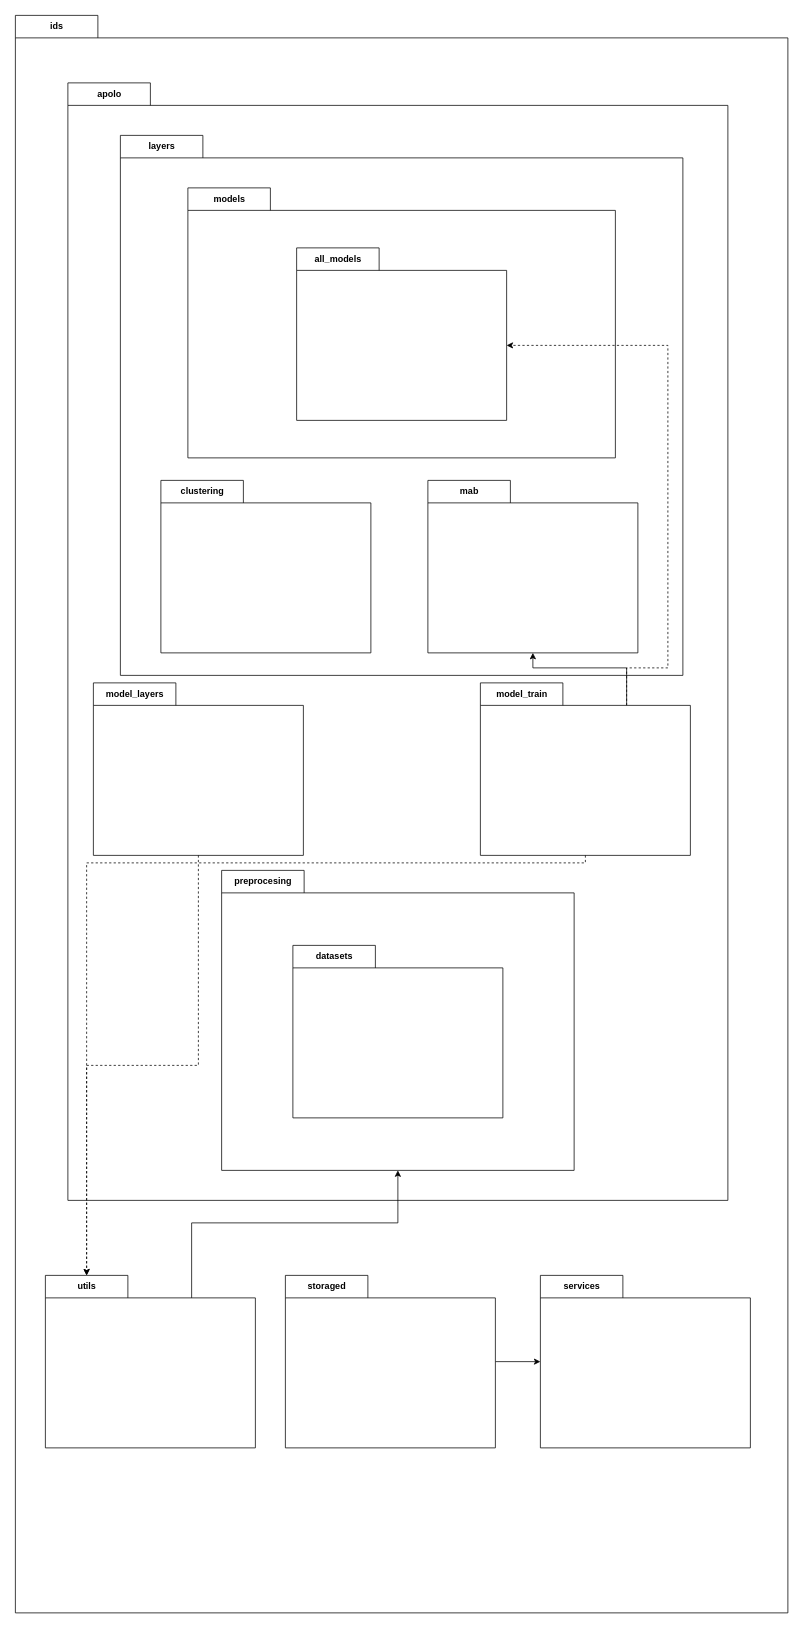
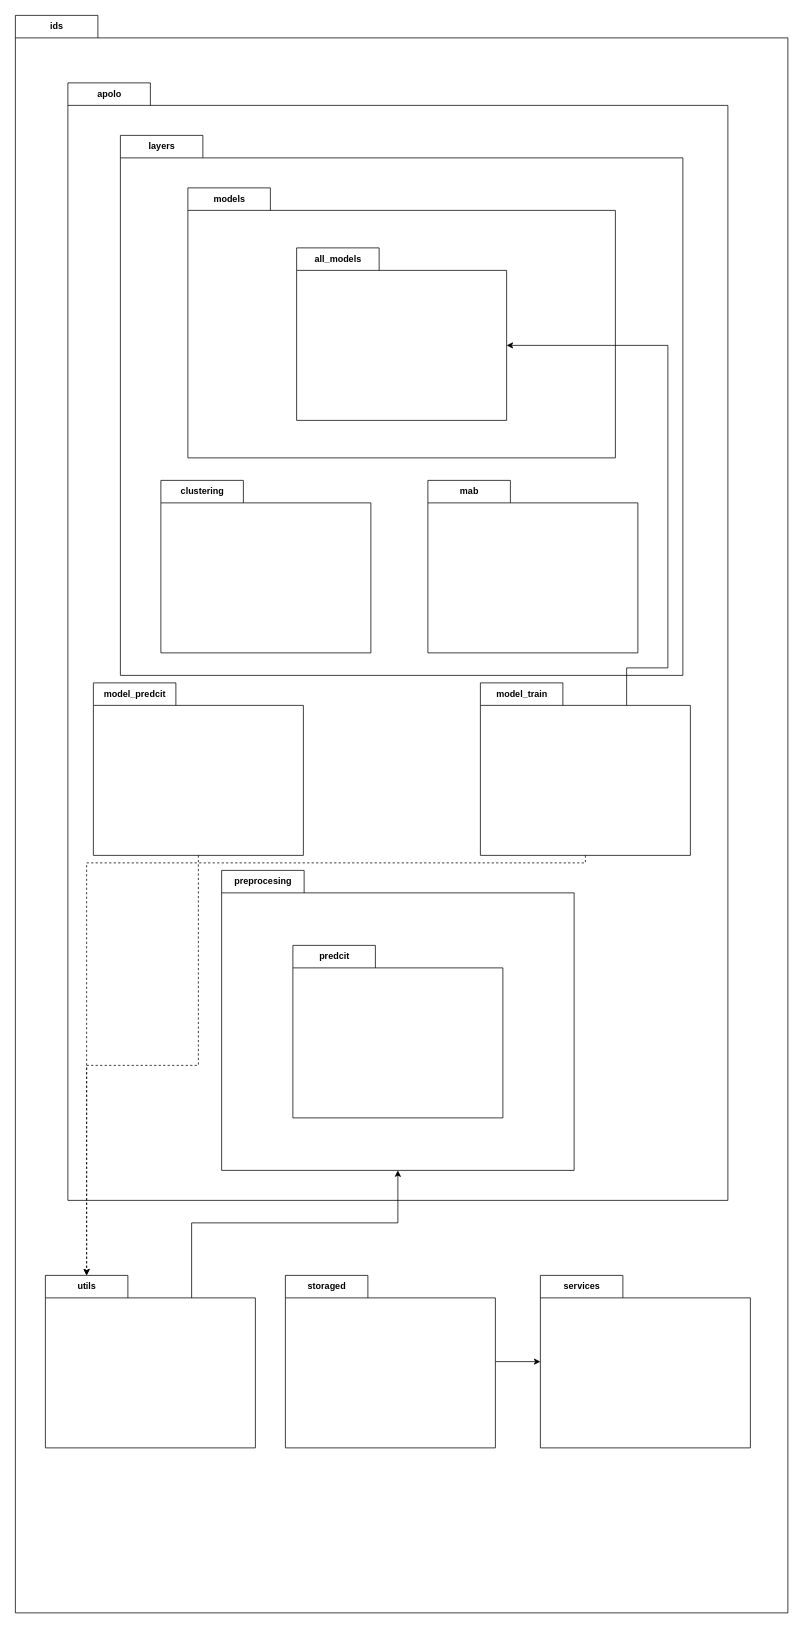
  <mxCell id="0" />
  <mxCell id="1" parent="0" />
  <mxCell id="2" value="ids" style="shape=folder;fontStyle=1;tabWidth=110;tabHeight=30;tabPosition=left;html=1;boundedLbl=1;labelInHeader=1;container=1;collapsible=0;" parent="1" vertex="1"><mxGeometry x="20" y="20" width="1030" height="2130" as="geometry" /></mxCell>
  <mxCell id="3" value="" style="html=1;strokeColor=none;resizeWidth=1;resizeHeight=1;fillColor=none;part=1;connectable=0;allowArrows=0;deletable=0;" parent="2" vertex="1"><mxGeometry width="1030" height="1491.0" relative="1" as="geometry"><mxPoint y="30" as="offset" /></mxGeometry></mxCell>
  <mxCell id="4" style="edgeStyle=orthogonalEdgeStyle;rounded=0;orthogonalLoop=1;jettySize=auto;html=1;" edge="1" parent="2" source="5" target="7"><mxGeometry relative="1" as="geometry" /></mxCell>
  <mxCell id="5" value="storaged&lt;span style=&quot;color: rgba(0, 0, 0, 0); font-family: monospace; font-size: 0px; font-weight: 400; text-align: start;&quot;&gt;%3CmxGraphModel%3E%3Croot%3E%3CmxCell%20id%3D%220%22%2F%3E%3CmxCell%20id%3D%221%22%20parent%3D%220%22%2F%3E%3CmxCell%20id%3D%222%22%20value%3D%22model_predcit%22%20style%3D%22shape%3Dfolder%3BfontStyle%3D1%3BtabWidth%3D110%3BtabHeight%3D30%3BtabPosition%3Dleft%3Bhtml%3D1%3BboundedLbl%3D1%3BlabelInHeader%3D1%3Bcontainer%3D1%3Bcollapsible%3D0%3B%22%20vertex%3D%221%22%20parent%3D%221%22%3E%3CmxGeometry%20x%3D%221680%22%20y%3D%22640%22%20width%3D%22280%22%20height%3D%22230%22%20as%3D%22geometry%22%2F%3E%3C%2FmxCell%3E%3CmxCell%20id%3D%223%22%20value%3D%22%22%20style%3D%22html%3D1%3BstrokeColor%3Dnone%3BresizeWidth%3D1%3BresizeHeight%3D1%3BfillColor%3Dnone%3Bpart%3D1%3Bconnectable%3D0%3BallowArrows%3D0%3Bdeletable%3D0%3B%22%20vertex%3D%221%22%20parent%3D%222%22%3E%3CmxGeometry%20width%3D%22280%22%20height%3D%22161%22%20relative%3D%221%22%20as%3D%22geometry%22%3E%3CmxPoint%20y%3D%2230%22%20as%3D%22offset%22%2F%3E%3C%2FmxGeometry%3E%3C%2FmxCell%3E%3C%2Froot%3E%3C%2FmxGraphModel%3&lt;/span&gt;" style="shape=folder;fontStyle=1;tabWidth=110;tabHeight=30;tabPosition=left;html=1;boundedLbl=1;labelInHeader=1;container=1;collapsible=0;" parent="2" vertex="1"><mxGeometry x="360" y="1680" width="280" height="230" as="geometry" /></mxCell>
  <mxCell id="6" value="" style="html=1;strokeColor=none;resizeWidth=1;resizeHeight=1;fillColor=none;part=1;connectable=0;allowArrows=0;deletable=0;" parent="5" vertex="1"><mxGeometry width="280" height="161" relative="1" as="geometry"><mxPoint y="30" as="offset" /></mxGeometry></mxCell>
  <mxCell id="7" value="services" style="shape=folder;fontStyle=1;tabWidth=110;tabHeight=30;tabPosition=left;html=1;boundedLbl=1;labelInHeader=1;container=1;collapsible=0;" parent="2" vertex="1"><mxGeometry x="700" y="1680" width="280" height="230" as="geometry" /></mxCell>
  <mxCell id="8" value="" style="html=1;strokeColor=none;resizeWidth=1;resizeHeight=1;fillColor=none;part=1;connectable=0;allowArrows=0;deletable=0;" parent="7" vertex="1"><mxGeometry width="280" height="161" relative="1" as="geometry"><mxPoint y="30" as="offset" /></mxGeometry></mxCell>
  <mxCell id="9" value="utils" style="shape=folder;fontStyle=1;tabWidth=110;tabHeight=30;tabPosition=left;html=1;boundedLbl=1;labelInHeader=1;container=1;collapsible=0;" parent="1" vertex="1"><mxGeometry x="60" y="1700" width="280" height="230" as="geometry" /></mxCell>
  <mxCell id="10" value="" style="html=1;strokeColor=none;resizeWidth=1;resizeHeight=1;fillColor=none;part=1;connectable=0;allowArrows=0;deletable=0;" parent="9" vertex="1"><mxGeometry width="280" height="161" relative="1" as="geometry"><mxPoint y="30" as="offset" /></mxGeometry></mxCell>
  <mxCell id="11" value="apolo" style="shape=folder;fontStyle=1;tabWidth=110;tabHeight=30;tabPosition=left;html=1;boundedLbl=1;labelInHeader=1;container=1;collapsible=0;" parent="1" vertex="1"><mxGeometry x="90" y="110" width="880" height="1490" as="geometry" /></mxCell>
  <mxCell id="12" value="" style="html=1;strokeColor=none;resizeWidth=1;resizeHeight=1;fillColor=none;part=1;connectable=0;allowArrows=0;deletable=0;" parent="11" vertex="1"><mxGeometry width="880.0" height="1021.089" relative="1" as="geometry"><mxPoint y="30" as="offset" /></mxGeometry></mxCell>
  <mxCell id="13" value="preprocesing" style="shape=folder;fontStyle=1;tabWidth=110;tabHeight=30;tabPosition=left;html=1;boundedLbl=1;labelInHeader=1;container=1;collapsible=0;" parent="11" vertex="1"><mxGeometry x="205" y="1050" width="470" height="400" as="geometry" /></mxCell>
  <mxCell id="14" value="" style="html=1;strokeColor=none;resizeWidth=1;resizeHeight=1;fillColor=none;part=1;connectable=0;allowArrows=0;deletable=0;" parent="13" vertex="1"><mxGeometry width="470" height="280" relative="1" as="geometry"><mxPoint y="30" as="offset" /></mxGeometry></mxCell>
- <mxCell id="15" value="datasets" style="shape=folder;fontStyle=1;tabWidth=110;tabHeight=30;tabPosition=left;html=1;boundedLbl=1;labelInHeader=1;container=1;collapsible=0;" parent="13" vertex="1"><mxGeometry x="95" y="100" width="280" height="230" as="geometry" /></mxCell>
+ <mxCell id="15" value="predcit" style="shape=folder;fontStyle=1;tabWidth=110;tabHeight=30;tabPosition=left;html=1;boundedLbl=1;labelInHeader=1;container=1;collapsible=0;" parent="13" vertex="1"><mxGeometry x="95" y="100" width="280" height="230" as="geometry" /></mxCell>
  <mxCell id="16" value="" style="html=1;strokeColor=none;resizeWidth=1;resizeHeight=1;fillColor=none;part=1;connectable=0;allowArrows=0;deletable=0;" parent="15" vertex="1"><mxGeometry width="280" height="161" relative="1" as="geometry"><mxPoint y="30" as="offset" /></mxGeometry></mxCell>
  <mxCell id="17" value="layers" style="shape=folder;fontStyle=1;tabWidth=110;tabHeight=30;tabPosition=left;html=1;boundedLbl=1;labelInHeader=1;container=1;collapsible=0;" parent="11" vertex="1"><mxGeometry x="70" y="70" width="750" height="720" as="geometry" /></mxCell>
  <mxCell id="18" value="" style="html=1;strokeColor=none;resizeWidth=1;resizeHeight=1;fillColor=none;part=1;connectable=0;allowArrows=0;deletable=0;" parent="17" vertex="1"><mxGeometry width="750" height="493.714" relative="1" as="geometry"><mxPoint y="30" as="offset" /></mxGeometry></mxCell>
  <mxCell id="19" value="models" style="shape=folder;fontStyle=1;tabWidth=110;tabHeight=30;tabPosition=left;html=1;boundedLbl=1;labelInHeader=1;container=1;collapsible=0;" parent="17" vertex="1"><mxGeometry x="90" y="70" width="570" height="360" as="geometry" /></mxCell>
  <mxCell id="20" value="" style="html=1;strokeColor=none;resizeWidth=1;resizeHeight=1;fillColor=none;part=1;connectable=0;allowArrows=0;deletable=0;" parent="19" vertex="1"><mxGeometry width="570" height="252" relative="1" as="geometry"><mxPoint y="30" as="offset" /></mxGeometry></mxCell>
  <mxCell id="21" value="all_models" style="shape=folder;fontStyle=1;tabWidth=110;tabHeight=30;tabPosition=left;html=1;boundedLbl=1;labelInHeader=1;container=1;collapsible=0;" parent="19" vertex="1"><mxGeometry x="145" y="80" width="280" height="230" as="geometry" /></mxCell>
  <mxCell id="22" value="" style="html=1;strokeColor=none;resizeWidth=1;resizeHeight=1;fillColor=none;part=1;connectable=0;allowArrows=0;deletable=0;" parent="21" vertex="1"><mxGeometry width="280" height="161" relative="1" as="geometry"><mxPoint y="30" as="offset" /></mxGeometry></mxCell>
  <mxCell id="23" value="clustering" style="shape=folder;fontStyle=1;tabWidth=110;tabHeight=30;tabPosition=left;html=1;boundedLbl=1;labelInHeader=1;container=1;collapsible=0;" parent="17" vertex="1"><mxGeometry x="54" y="460" width="280" height="230" as="geometry" /></mxCell>
  <mxCell id="24" value="" style="html=1;strokeColor=none;resizeWidth=1;resizeHeight=1;fillColor=none;part=1;connectable=0;allowArrows=0;deletable=0;" parent="23" vertex="1"><mxGeometry width="280" height="161" relative="1" as="geometry"><mxPoint y="30" as="offset" /></mxGeometry></mxCell>
  <mxCell id="25" value="mab" style="shape=folder;fontStyle=1;tabWidth=110;tabHeight=30;tabPosition=left;html=1;boundedLbl=1;labelInHeader=1;container=1;collapsible=0;" parent="17" vertex="1"><mxGeometry x="410" y="460" width="280" height="230" as="geometry" /></mxCell>
  <mxCell id="26" value="" style="html=1;strokeColor=none;resizeWidth=1;resizeHeight=1;fillColor=none;part=1;connectable=0;allowArrows=0;deletable=0;" parent="25" vertex="1"><mxGeometry width="280" height="161" relative="1" as="geometry"><mxPoint y="30" as="offset" /></mxGeometry></mxCell>
- <mxCell id="27" value="model_layers" style="shape=folder;fontStyle=1;tabWidth=110;tabHeight=30;tabPosition=left;html=1;boundedLbl=1;labelInHeader=1;container=1;collapsible=0;" parent="11" vertex="1"><mxGeometry x="34" y="800" width="280" height="230" as="geometry" /></mxCell>
+ <mxCell id="27" value="model_predcit" style="shape=folder;fontStyle=1;tabWidth=110;tabHeight=30;tabPosition=left;html=1;boundedLbl=1;labelInHeader=1;container=1;collapsible=0;" parent="11" vertex="1"><mxGeometry x="34" y="800" width="280" height="230" as="geometry" /></mxCell>
  <mxCell id="28" value="" style="html=1;strokeColor=none;resizeWidth=1;resizeHeight=1;fillColor=none;part=1;connectable=0;allowArrows=0;deletable=0;" parent="27" vertex="1"><mxGeometry width="280" height="161" relative="1" as="geometry"><mxPoint y="30" as="offset" /></mxGeometry></mxCell>
- <mxCell id="29" style="edgeStyle=orthogonalEdgeStyle;rounded=0;orthogonalLoop=1;jettySize=auto;html=1;exitX=0;exitY=0;exitDx=195;exitDy=30;exitPerimeter=0;" edge="1" parent="11" source="31" target="25"><mxGeometry relative="1" as="geometry" /></mxCell>
- <mxCell id="30" style="edgeStyle=orthogonalEdgeStyle;rounded=0;orthogonalLoop=1;jettySize=auto;html=1;entryX=0;entryY=0;entryDx=280;entryDy=130;entryPerimeter=0;exitX=0;exitY=0;exitDx=195;exitDy=30;exitPerimeter=0;dashed=1;" edge="1" parent="11" source="31" target="21"><mxGeometry relative="1" as="geometry"><Array as="points"><mxPoint x="745" y="780" /><mxPoint x="800" y="780" /><mxPoint x="800" y="350" /></Array></mxGeometry></mxCell>
+ <mxCell id="30" style="edgeStyle=orthogonalEdgeStyle;rounded=0;orthogonalLoop=1;jettySize=auto;html=1;entryX=0;entryY=0;entryDx=280;entryDy=130;entryPerimeter=0;exitX=0;exitY=0;exitDx=195;exitDy=30;exitPerimeter=0;" edge="1" parent="11" source="31" target="21"><mxGeometry relative="1" as="geometry"><Array as="points"><mxPoint x="745" y="780" /><mxPoint x="800" y="780" /><mxPoint x="800" y="350" /></Array></mxGeometry></mxCell>
  <mxCell id="31" value="model_train" style="shape=folder;fontStyle=1;tabWidth=110;tabHeight=30;tabPosition=left;html=1;boundedLbl=1;labelInHeader=1;container=1;collapsible=0;" parent="11" vertex="1"><mxGeometry x="550" y="800" width="280" height="230" as="geometry" /></mxCell>
  <mxCell id="32" value="" style="html=1;strokeColor=none;resizeWidth=1;resizeHeight=1;fillColor=none;part=1;connectable=0;allowArrows=0;deletable=0;" parent="31" vertex="1"><mxGeometry width="280" height="161" relative="1" as="geometry"><mxPoint y="30" as="offset" /></mxGeometry></mxCell>
  <mxCell id="33" style="edgeStyle=orthogonalEdgeStyle;rounded=0;orthogonalLoop=1;jettySize=auto;html=1;exitX=0;exitY=0;exitDx=195;exitDy=30;exitPerimeter=0;" edge="1" parent="1" source="9" target="13"><mxGeometry relative="1" as="geometry"><Array as="points"><mxPoint x="255" y="1630" /><mxPoint x="530" y="1630" /></Array></mxGeometry></mxCell>
  <mxCell id="34" style="edgeStyle=orthogonalEdgeStyle;rounded=0;orthogonalLoop=1;jettySize=auto;html=1;entryX=0;entryY=0;entryDx=55;entryDy=0;entryPerimeter=0;dashed=1;" edge="1" parent="1" source="27" target="9"><mxGeometry relative="1" as="geometry" /></mxCell>
  <mxCell id="35" style="edgeStyle=orthogonalEdgeStyle;rounded=0;orthogonalLoop=1;jettySize=auto;html=1;entryX=0;entryY=0;entryDx=55;entryDy=0;entryPerimeter=0;dashed=1;" edge="1" parent="1" source="31" target="9"><mxGeometry relative="1" as="geometry"><Array as="points"><mxPoint x="780" y="1150" /><mxPoint x="115" y="1150" /></Array></mxGeometry></mxCell>
